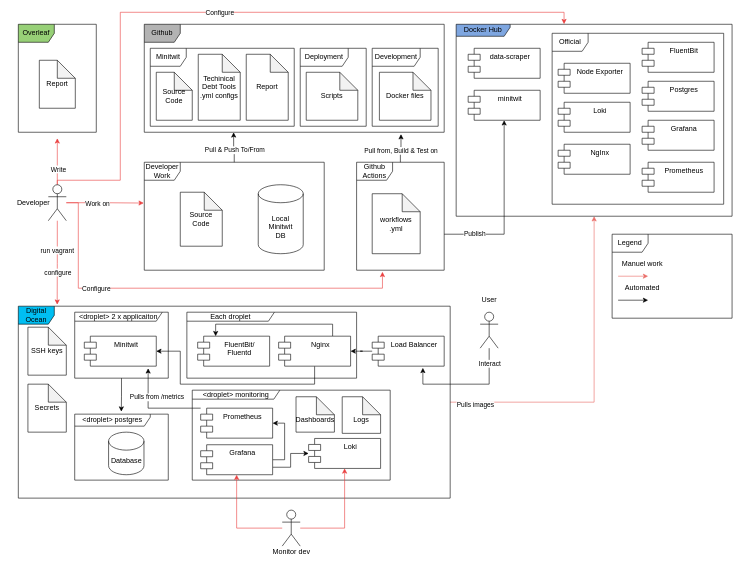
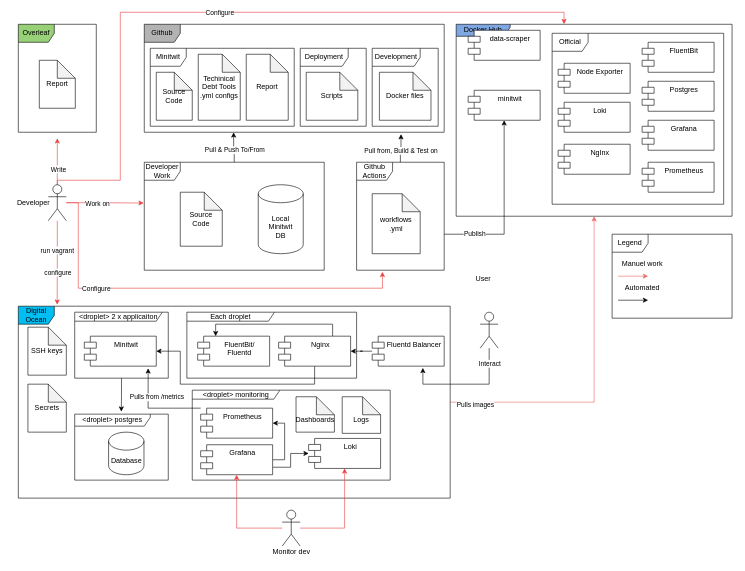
  <mxCell id="0" />
  <mxCell id="1" parent="0" />
  <mxCell id="2" style="edgeStyle=orthogonalEdgeStyle;rounded=0;orthogonalLoop=1;jettySize=auto;html=1;entryX=0.298;entryY=1.001;entryDx=0;entryDy=0;entryPerimeter=0;" parent="1" source="4" target="13" edge="1"><mxGeometry relative="1" as="geometry" /></mxCell>
  <mxCell id="3" value="Pull &amp;amp; Push To/From" style="edgeLabel;html=1;align=center;verticalAlign=middle;resizable=0;points=[];" parent="2" vertex="1" connectable="0"><mxGeometry x="-0.337" y="3" relative="1" as="geometry"><mxPoint x="3" y="-4" as="offset" /></mxGeometry></mxCell>
  <mxCell id="4" value="Developer Work" style="shape=umlFrame;whiteSpace=wrap;html=1;" parent="1" vertex="1"><mxGeometry x="240" y="270" width="300" height="180" as="geometry" /></mxCell>
  <mxCell id="5" value="Source&lt;br&gt;Code" style="shape=note;whiteSpace=wrap;html=1;backgroundOutline=1;darkOpacity=0.05;" parent="1" vertex="1"><mxGeometry x="300" y="320" width="70" height="90" as="geometry" /></mxCell>
  <mxCell id="6" value="Local&lt;br&gt;Minitwit&lt;br&gt;DB" style="shape=cylinder3;whiteSpace=wrap;html=1;boundedLbl=1;backgroundOutline=1;size=15;" parent="1" vertex="1"><mxGeometry x="430" y="307.5" width="75" height="115" as="geometry" /></mxCell>
  <mxCell id="7" style="edgeStyle=orthogonalEdgeStyle;rounded=0;orthogonalLoop=1;jettySize=auto;html=1;entryX=0.856;entryY=1.018;entryDx=0;entryDy=0;entryPerimeter=0;" parent="1" source="11" target="13" edge="1"><mxGeometry relative="1" as="geometry" /></mxCell>
  <mxCell id="8" value="Pull from, Build &amp;amp; Test on" style="edgeLabel;html=1;align=center;verticalAlign=middle;resizable=0;points=[];" parent="7" vertex="1" connectable="0"><mxGeometry x="-0.183" relative="1" as="geometry"><mxPoint as="offset" /></mxGeometry></mxCell>
  <mxCell id="9" style="edgeStyle=orthogonalEdgeStyle;rounded=0;orthogonalLoop=1;jettySize=auto;html=1;entryX=0.5;entryY=1;entryDx=0;entryDy=0;strokeColor=#000000;" parent="1" source="11" target="78" edge="1"><mxGeometry relative="1" as="geometry"><Array as="points"><mxPoint x="840" y="390" /></Array></mxGeometry></mxCell>
  <mxCell id="10" value="Publish" style="edgeLabel;html=1;align=center;verticalAlign=middle;resizable=0;points=[];" parent="9" vertex="1" connectable="0"><mxGeometry x="-0.821" y="1" relative="1" as="geometry"><mxPoint x="24" as="offset" /></mxGeometry></mxCell>
  <mxCell id="11" value="Github Actions" style="shape=umlFrame;whiteSpace=wrap;html=1;" parent="1" vertex="1"><mxGeometry x="594" y="270" width="146" height="180" as="geometry" /></mxCell>
  <mxCell id="12" value="workflows&lt;br&gt;.yml" style="shape=note;whiteSpace=wrap;html=1;backgroundOutline=1;darkOpacity=0.05;" parent="1" vertex="1"><mxGeometry x="620" y="322.5" width="80" height="100" as="geometry" /></mxCell>
  <mxCell id="13" value="Github" style="shape=umlFrame;whiteSpace=wrap;html=1;fillColor=#B3B3B3;" parent="1" vertex="1"><mxGeometry x="240" y="40" width="500" height="180" as="geometry" /></mxCell>
  <mxCell id="14" value="Minitwit" style="shape=umlFrame;whiteSpace=wrap;html=1;" parent="1" vertex="1"><mxGeometry x="250" y="80" width="240" height="130" as="geometry" /></mxCell>
  <mxCell id="15" value="Source&lt;br&gt;Code" style="shape=note;whiteSpace=wrap;html=1;backgroundOutline=1;darkOpacity=0.05;" parent="1" vertex="1"><mxGeometry x="260" width="60" height="80" as="geometry" y="120" /></mxCell>
  <mxCell id="16" value="Techinical&lt;br&gt;Debt Tools&lt;br&gt;.yml configs" style="shape=note;whiteSpace=wrap;html=1;backgroundOutline=1;darkOpacity=0.05;" parent="1" vertex="1"><mxGeometry x="330" y="90" width="70" height="110" as="geometry" /></mxCell>
  <mxCell id="17" value="Report" style="shape=note;whiteSpace=wrap;html=1;backgroundOutline=1;darkOpacity=0.05;" parent="1" vertex="1"><mxGeometry x="410" y="90" width="70" height="110" as="geometry" /></mxCell>
  <mxCell id="18" value="Deployment" style="shape=umlFrame;whiteSpace=wrap;html=1;width=80;height=30;" parent="1" vertex="1"><mxGeometry x="500" y="80" width="110" height="130" as="geometry" /></mxCell>
  <mxCell id="19" value="Scripts" style="shape=note;whiteSpace=wrap;html=1;backgroundOutline=1;darkOpacity=0.05;" parent="1" vertex="1"><mxGeometry x="510" width="86" height="80" as="geometry" y="120" /></mxCell>
  <mxCell id="20" value="Development" style="shape=umlFrame;whiteSpace=wrap;html=1;width=80;height=30;" parent="1" vertex="1"><mxGeometry x="620" y="80" width="110" height="130" as="geometry" /></mxCell>
  <mxCell id="21" value="Docker files" style="shape=note;whiteSpace=wrap;html=1;backgroundOutline=1;darkOpacity=0.05;" parent="1" vertex="1"><mxGeometry x="632" width="86" height="80" as="geometry" y="120" /></mxCell>
  <mxCell id="22" style="edgeStyle=orthogonalEdgeStyle;rounded=0;orthogonalLoop=1;jettySize=auto;html=1;entryX=-0.003;entryY=0.378;entryDx=0;entryDy=0;entryPerimeter=0;strokeColor=#EA3F3F;" parent="1" source="33" target="4" edge="1"><mxGeometry relative="1" as="geometry" /></mxCell>
  <mxCell id="23" value="Work on" style="edgeLabel;html=1;align=center;verticalAlign=middle;resizable=0;points=[];" parent="22" vertex="1" connectable="0"><mxGeometry x="-0.212" y="-2" relative="1" as="geometry"><mxPoint as="offset" /></mxGeometry></mxCell>
  <mxCell id="24" style="edgeStyle=orthogonalEdgeStyle;rounded=0;orthogonalLoop=1;jettySize=auto;html=1;entryX=0.5;entryY=1.056;entryDx=0;entryDy=0;entryPerimeter=0;strokeColor=#EA3F3F;" parent="1" source="33" target="34" edge="1"><mxGeometry relative="1" as="geometry" /></mxCell>
  <mxCell id="25" value="Write" style="edgeLabel;html=1;align=center;verticalAlign=middle;resizable=0;points=[];" parent="24" vertex="1" connectable="0"><mxGeometry x="-0.333" y="-1" relative="1" as="geometry"><mxPoint as="offset" /></mxGeometry></mxCell>
  <mxCell id="26" style="edgeStyle=orthogonalEdgeStyle;rounded=0;orthogonalLoop=1;jettySize=auto;html=1;entryX=0.295;entryY=1.015;entryDx=0;entryDy=0;entryPerimeter=0;strokeColor=#EA3F3F;" parent="1" source="33" target="11" edge="1"><mxGeometry relative="1" as="geometry"><Array as="points"><mxPoint x="130" y="338" /><mxPoint x="130" y="480" /><mxPoint x="637" y="480" /></Array></mxGeometry></mxCell>
  <mxCell id="27" value="Configure" style="edgeLabel;html=1;align=center;verticalAlign=middle;resizable=0;points=[];" parent="26" vertex="1" connectable="0"><mxGeometry x="-0.351" y="-6" relative="1" as="geometry"><mxPoint x="-34" y="-6" as="offset" /></mxGeometry></mxCell>
  <mxCell id="28" style="edgeStyle=orthogonalEdgeStyle;rounded=0;orthogonalLoop=1;jettySize=auto;html=1;entryX=0.09;entryY=-0.008;entryDx=0;entryDy=0;entryPerimeter=0;strokeColor=#EA3F3F;" parent="1" source="33" target="38" edge="1"><mxGeometry relative="1" as="geometry"><mxPoint x="95" y="520" as="targetPoint" /></mxGeometry></mxCell>
  <mxCell id="29" value="configure" style="edgeLabel;html=1;align=center;verticalAlign=middle;resizable=0;points=[];" parent="28" vertex="1" connectable="0"><mxGeometry x="0.225" y="1" relative="1" as="geometry"><mxPoint as="offset" /></mxGeometry></mxCell>
  <mxCell id="30" value="run vagrant" style="edgeLabel;html=1;align=center;verticalAlign=middle;resizable=0;points=[];" parent="28" vertex="1" connectable="0"><mxGeometry x="-0.303" y="-1" relative="1" as="geometry"><mxPoint as="offset" /></mxGeometry></mxCell>
  <mxCell id="31" style="edgeStyle=orthogonalEdgeStyle;rounded=0;orthogonalLoop=1;jettySize=auto;html=1;entryX=0.391;entryY=-0.001;entryDx=0;entryDy=0;entryPerimeter=0;strokeColor=#EA3F3F;" parent="1" source="33" target="68" edge="1"><mxGeometry relative="1" as="geometry"><Array as="points"><mxPoint x="95" y="300" /><mxPoint x="200" y="300" /><mxPoint x="200" y="20" /><mxPoint x="940" y="20" /></Array></mxGeometry></mxCell>
  <mxCell id="32" value="Configure" style="edgeLabel;html=1;align=center;verticalAlign=middle;resizable=0;points=[];" parent="31" vertex="1" connectable="0"><mxGeometry x="-0.936" y="1" relative="1" as="geometry"><mxPoint x="241" y="-279" as="offset" /></mxGeometry></mxCell>
  <mxCell id="33" value="" style="shape=umlActor;verticalLabelPosition=bottom;verticalAlign=top;html=1;" parent="1" vertex="1"><mxGeometry x="80" y="307.5" width="30" height="60" as="geometry" /></mxCell>
  <mxCell id="34" value="Overleaf" style="shape=umlFrame;whiteSpace=wrap;html=1;fillColor=#97D077;" parent="1" vertex="1"><mxGeometry x="30" y="40" width="130" height="180" as="geometry" /></mxCell>
  <mxCell id="35" value="Report" style="shape=note;whiteSpace=wrap;html=1;backgroundOutline=1;darkOpacity=0.05;" parent="1" vertex="1"><mxGeometry x="65" y="100" width="60" height="80" as="geometry" /></mxCell>
  <mxCell id="36" style="edgeStyle=orthogonalEdgeStyle;rounded=0;orthogonalLoop=1;jettySize=auto;html=1;strokeColor=#EA6B66;" parent="1" source="38" target="68" edge="1"><mxGeometry relative="1" as="geometry" /></mxCell>
  <mxCell id="37" value="Pulls images" style="edgeLabel;html=1;align=center;verticalAlign=middle;resizable=0;points=[];" parent="36" vertex="1" connectable="0"><mxGeometry x="-0.853" y="-4" relative="1" as="geometry"><mxPoint x="1" as="offset" /></mxGeometry></mxCell>
  <mxCell id="38" value="Digital Ocean" style="shape=umlFrame;whiteSpace=wrap;html=1;fillColor=#00BEF2;" parent="1" vertex="1"><mxGeometry x="30" y="510" width="720" height="320" as="geometry" /></mxCell>
  <mxCell id="39" style="edgeStyle=orthogonalEdgeStyle;rounded=0;orthogonalLoop=1;jettySize=auto;html=1;entryX=0.498;entryY=-0.039;entryDx=0;entryDy=0;entryPerimeter=0;" parent="1" source="40" target="42" edge="1"><mxGeometry relative="1" as="geometry" /></mxCell>
  <mxCell id="40" value="&amp;lt;droplet&amp;gt; 2 x applicaiton" style="shape=umlFrame;whiteSpace=wrap;html=1;width=146;height=15;" parent="1" vertex="1"><mxGeometry x="124" y="520" width="156" height="110" as="geometry" /></mxCell>
  <mxCell id="41" value="Minitwit" style="shape=module;align=left;spacingLeft=20;align=center;verticalAlign=top;" parent="1" vertex="1"><mxGeometry x="140" y="560" width="120" height="50" as="geometry" /></mxCell>
  <mxCell id="42" value="&amp;lt;droplet&amp;gt; postgres" style="shape=umlFrame;whiteSpace=wrap;html=1;width=126;height=20;" parent="1" vertex="1"><mxGeometry x="124" y="690" width="156" height="110" as="geometry" /></mxCell>
  <mxCell id="43" value="Database" style="shape=cylinder3;whiteSpace=wrap;html=1;boundedLbl=1;backgroundOutline=1;size=15;" parent="1" vertex="1"><mxGeometry x="180.5" y="720" width="59" height="71" as="geometry" /></mxCell>
  <mxCell id="44" value="&amp;lt;droplet&amp;gt; monitoring" style="shape=umlFrame;whiteSpace=wrap;html=1;width=146;height=15;" parent="1" vertex="1"><mxGeometry x="320" y="650" width="330" height="150" as="geometry" /></mxCell>
  <mxCell id="45" value="&lt;br&gt;Logs" style="shape=note;whiteSpace=wrap;html=1;backgroundOutline=1;darkOpacity=0.05;" parent="1" vertex="1"><mxGeometry x="570" y="661" width="64" height="61" as="geometry" /></mxCell>
  <mxCell id="46" value="&lt;br&gt;Dashboards" style="shape=note;whiteSpace=wrap;html=1;backgroundOutline=1;darkOpacity=0.05;" parent="1" vertex="1"><mxGeometry x="493" y="661" width="64" height="59" as="geometry" /></mxCell>
  <mxCell id="47" style="edgeStyle=orthogonalEdgeStyle;rounded=0;orthogonalLoop=1;jettySize=auto;html=1;entryX=0.887;entryY=1.072;entryDx=0;entryDy=0;entryPerimeter=0;" parent="1" source="49" target="41" edge="1"><mxGeometry relative="1" as="geometry"><Array as="points"><mxPoint x="246" y="680" /></Array></mxGeometry></mxCell>
  <mxCell id="48" value="Pulls from /metrics" style="edgeLabel;html=1;align=center;verticalAlign=middle;resizable=0;points=[];" parent="47" vertex="1" connectable="0"><mxGeometry x="-0.063" y="-3" relative="1" as="geometry"><mxPoint x="-2" y="-16" as="offset" /></mxGeometry></mxCell>
  <mxCell id="49" value="Prometheus" style="shape=module;align=left;spacingLeft=20;align=center;verticalAlign=top;" parent="1" vertex="1"><mxGeometry x="334" y="680" width="120" height="50" as="geometry" /></mxCell>
  <mxCell id="50" style="edgeStyle=orthogonalEdgeStyle;rounded=0;orthogonalLoop=1;jettySize=auto;html=1;exitX=1;exitY=0.5;exitDx=0;exitDy=0;entryX=1;entryY=0.5;entryDx=0;entryDy=0;" parent="1" source="52" target="49" edge="1"><mxGeometry relative="1" as="geometry" /></mxCell>
  <mxCell id="51" style="edgeStyle=orthogonalEdgeStyle;rounded=0;orthogonalLoop=1;jettySize=auto;html=1;exitX=1;exitY=0.75;exitDx=0;exitDy=0;" parent="1" source="52" target="62" edge="1"><mxGeometry relative="1" as="geometry" /></mxCell>
  <mxCell id="52" value="Grafana" style="shape=module;align=left;spacingLeft=20;align=center;verticalAlign=top;" parent="1" vertex="1"><mxGeometry x="334" y="741" width="120" height="50" as="geometry" /></mxCell>
  <mxCell id="53" value="SSH keys" style="shape=note;whiteSpace=wrap;html=1;backgroundOutline=1;darkOpacity=0.05;" parent="1" vertex="1"><mxGeometry x="46" y="545" width="64" height="80" as="geometry" /></mxCell>
  <mxCell id="54" value="Secrets" style="shape=note;whiteSpace=wrap;html=1;backgroundOutline=1;darkOpacity=0.05;" parent="1" vertex="1"><mxGeometry x="46" y="640" width="64" height="80" as="geometry" /></mxCell>
  <mxCell id="55" value="" style="edgeStyle=orthogonalEdgeStyle;rounded=0;orthogonalLoop=1;jettySize=auto;html=1;startArrow=none;startFill=0;endArrow=classic;endFill=1;" edge="1" parent="1" source="56" target="60"><mxGeometry relative="1" as="geometry" /></mxCell>
- <mxCell id="56" value="Load Balancer" style="shape=module;align=left;spacingLeft=20;align=center;verticalAlign=top;" parent="1" vertex="1"><mxGeometry x="620" y="560" width="120" height="50" as="geometry" /></mxCell>
+ <mxCell id="56" value="Fluentd Balancer" style="shape=module;align=left;spacingLeft=20;align=center;verticalAlign=top;" parent="1" vertex="1"><mxGeometry x="620" y="560" width="120" height="50" as="geometry" /></mxCell>
  <mxCell id="57" value="Each droplet" style="shape=umlFrame;whiteSpace=wrap;html=1;width=146;height=15;" parent="1" vertex="1"><mxGeometry x="311" y="520" width="283" height="110" as="geometry" /></mxCell>
  <mxCell id="58" style="edgeStyle=orthogonalEdgeStyle;rounded=0;orthogonalLoop=1;jettySize=auto;html=1;exitX=0.75;exitY=0;exitDx=0;exitDy=0;entryX=0.25;entryY=0;entryDx=0;entryDy=0;" parent="1" source="60" target="61" edge="1"><mxGeometry relative="1" as="geometry"><Array as="points"><mxPoint x="418" y="540" /><mxPoint x="490" y="540" /></Array></mxGeometry></mxCell>
  <mxCell id="59" style="edgeStyle=orthogonalEdgeStyle;rounded=0;orthogonalLoop=1;jettySize=auto;html=1;exitX=0.5;exitY=1;exitDx=0;exitDy=0;entryX=1;entryY=0.5;entryDx=0;entryDy=0;startArrow=none;startFill=0;endArrow=classic;endFill=1;" edge="1" parent="1" source="60" target="41"><mxGeometry relative="1" as="geometry"><Array as="points"><mxPoint x="524" y="640" /><mxPoint x="300" y="640" /><mxPoint x="300" y="585" /></Array></mxGeometry></mxCell>
  <mxCell id="60" value="Nginx" style="shape=module;align=left;spacingLeft=20;align=center;verticalAlign=top;" parent="1" vertex="1"><mxGeometry x="464" y="560" width="120" height="50" as="geometry" /></mxCell>
  <mxCell id="61" value="FluentBit/&#10;Fluentd" style="shape=module;align=left;spacingLeft=20;align=center;verticalAlign=top;" parent="1" vertex="1"><mxGeometry x="329" y="560" width="120" height="50" as="geometry" /></mxCell>
  <mxCell id="62" value="Loki" style="shape=module;align=left;spacingLeft=20;align=center;verticalAlign=top;" parent="1" vertex="1"><mxGeometry x="514" y="730.5" width="120" height="50" as="geometry" /></mxCell>
  <mxCell id="63" value="Developer" style="text;html=1;align=center;verticalAlign=middle;resizable=0;points=[];autosize=1;strokeColor=none;fillColor=none;" parent="1" vertex="1"><mxGeometry x="20" y="327.5" width="70" height="20" as="geometry" /></mxCell>
  <mxCell id="64" style="edgeStyle=orthogonalEdgeStyle;rounded=0;orthogonalLoop=1;jettySize=auto;html=1;entryX=0.5;entryY=1;entryDx=0;entryDy=0;strokeColor=#EA3F3F;" parent="1" source="66" target="52" edge="1"><mxGeometry relative="1" as="geometry" /></mxCell>
  <mxCell id="65" style="edgeStyle=orthogonalEdgeStyle;rounded=0;orthogonalLoop=1;jettySize=auto;html=1;entryX=0.5;entryY=1;entryDx=0;entryDy=0;strokeColor=#EA3F3F;" parent="1" source="66" target="62" edge="1"><mxGeometry relative="1" as="geometry" /></mxCell>
  <mxCell id="66" value="" style="shape=umlActor;verticalLabelPosition=bottom;verticalAlign=top;html=1;" parent="1" vertex="1"><mxGeometry x="470" y="850" width="30" height="60" as="geometry" /></mxCell>
  <mxCell id="67" value="Monitor dev" style="text;html=1;align=center;verticalAlign=middle;resizable=0;points=[];autosize=1;strokeColor=none;fillColor=none;" parent="1" vertex="1"><mxGeometry x="445" y="910" width="80" height="20" as="geometry" /></mxCell>
  <mxCell id="68" value="Docker Hub" style="shape=umlFrame;whiteSpace=wrap;html=1;width=90;height=20;fillColor=#7EA6E0;" parent="1" vertex="1"><mxGeometry x="760" y="40" width="460" height="320" as="geometry" /></mxCell>
  <mxCell id="69" value="Official" style="shape=umlFrame;whiteSpace=wrap;html=1;" parent="1" vertex="1"><mxGeometry x="920" y="55" width="286" height="285" as="geometry" /></mxCell>
  <mxCell id="70" value="FluentBit" style="shape=module;align=left;spacingLeft=20;align=center;verticalAlign=top;" parent="1" vertex="1"><mxGeometry x="1070" y="70" width="120" height="50" as="geometry" /></mxCell>
  <mxCell id="71" value="Postgres" style="shape=module;align=left;spacingLeft=20;align=center;verticalAlign=top;" parent="1" vertex="1"><mxGeometry x="1070" y="135" width="120" height="50" as="geometry" /></mxCell>
  <mxCell id="72" value="Grafana" style="shape=module;align=left;spacingLeft=20;align=center;verticalAlign=top;" parent="1" vertex="1"><mxGeometry x="1070" y="200" width="120" height="50" as="geometry" /></mxCell>
  <mxCell id="73" value="Prometheus" style="shape=module;align=left;spacingLeft=20;align=center;verticalAlign=top;" parent="1" vertex="1"><mxGeometry x="1070" y="270" width="120" height="50" as="geometry" /></mxCell>
  <mxCell id="74" value="NgInx" style="shape=module;align=left;spacingLeft=20;align=center;verticalAlign=top;" parent="1" vertex="1"><mxGeometry x="930" y="240" width="120" height="50" as="geometry" /></mxCell>
  <mxCell id="75" value="Node Exporter" style="shape=module;align=left;spacingLeft=20;align=center;verticalAlign=top;" parent="1" vertex="1"><mxGeometry x="930" y="105" width="120" height="50" as="geometry" /></mxCell>
  <mxCell id="76" value="Loki" style="shape=module;align=left;spacingLeft=20;align=center;verticalAlign=top;" parent="1" vertex="1"><mxGeometry x="930" y="170" width="120" height="50" as="geometry" /></mxCell>
- <mxCell id="77" value="data-scraper" style="shape=module;align=left;spacingLeft=20;align=center;verticalAlign=top;" parent="1" vertex="1"><mxGeometry x="780" y="80" width="120" height="50" as="geometry" /></mxCell>
+ <mxCell id="77" value="data-scraper" style="shape=module;align=left;spacingLeft=20;align=center;verticalAlign=top;" parent="1" vertex="1"><mxGeometry x="780" y="50" width="120" height="50" as="geometry" /></mxCell>
  <mxCell id="78" value="minitwit" style="shape=module;align=left;spacingLeft=20;align=center;verticalAlign=top;" parent="1" vertex="1"><mxGeometry x="780" y="150" width="120" height="50" as="geometry" /></mxCell>
  <mxCell id="79" style="edgeStyle=orthogonalEdgeStyle;rounded=0;orthogonalLoop=1;jettySize=auto;html=1;entryX=0.704;entryY=1.057;entryDx=0;entryDy=0;entryPerimeter=0;" parent="1" source="81" target="56" edge="1"><mxGeometry relative="1" as="geometry"><Array as="points"><mxPoint x="815" y="640" /><mxPoint x="705" y="640" /></Array></mxGeometry></mxCell>
  <mxCell id="80" value="Interact" style="edgeLabel;html=1;align=center;verticalAlign=middle;resizable=0;points=[];" parent="79" vertex="1" connectable="0"><mxGeometry x="-0.743" relative="1" as="geometry"><mxPoint as="offset" /></mxGeometry></mxCell>
  <mxCell id="81" value="" style="shape=umlActor;verticalLabelPosition=bottom;verticalAlign=top;html=1;" parent="1" vertex="1"><mxGeometry x="800" y="520" width="30" height="60" as="geometry" /></mxCell>
- <mxCell id="82" value="User" style="text;html=1;align=center;verticalAlign=middle;resizable=0;points=[];autosize=1;strokeColor=none;fillColor=none;" parent="1" vertex="1"><mxGeometry x="795" y="490" width="40" height="20" as="geometry" /></mxCell>
+ <mxCell id="82" value="User" style="text;html=1;align=center;verticalAlign=middle;resizable=0;points=[];autosize=1;strokeColor=none;fillColor=none;" parent="1" vertex="1"><mxGeometry x="785" y="455" width="40" height="20" as="geometry" /></mxCell>
  <mxCell id="83" value="Legend" style="shape=umlFrame;whiteSpace=wrap;html=1;strokeColor=#000000;fillColor=#FFFFFF;" parent="1" vertex="1"><mxGeometry x="1020" y="390" width="200" height="140" as="geometry" /></mxCell>
  <mxCell id="84" value="" style="endArrow=classic;html=1;rounded=0;strokeColor=#EA6B66;" parent="1" edge="1"><mxGeometry width="50" height="50" relative="1" as="geometry"><mxPoint x="1030" y="460" as="sourcePoint" /><mxPoint x="1080" y="460" as="targetPoint" /></mxGeometry></mxCell>
  <mxCell id="85" value="Manuel work" style="text;html=1;align=center;verticalAlign=middle;resizable=0;points=[];autosize=1;strokeColor=none;fillColor=none;" parent="1" vertex="1"><mxGeometry x="1030" y="430" width="80" height="20" as="geometry" /></mxCell>
  <mxCell id="86" value="Automated" style="text;html=1;align=center;verticalAlign=middle;resizable=0;points=[];autosize=1;strokeColor=none;fillColor=none;" parent="1" vertex="1"><mxGeometry x="1035" y="470" width="70" height="20" as="geometry" /></mxCell>
  <mxCell id="87" value="" style="endArrow=classic;html=1;rounded=0;strokeColor=#000000;fillColor=#000000;" parent="1" edge="1"><mxGeometry width="50" height="50" relative="1" as="geometry"><mxPoint x="1030" y="500" as="sourcePoint" /><mxPoint x="1080" y="500" as="targetPoint" /></mxGeometry></mxCell>
